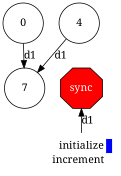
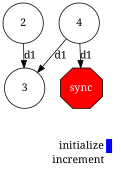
  digraph {
    fontname="Noto Serif"
    labeljust=l
    rankdir=TB
    node [fillcolor="#ffffff" fontcolor="#000000" fontname="Noto Serif" shape=circle style=filled]
    edge [fontname="Noto Serif"]
-   2 [height=0.75 label=0]
-   3 [height=0.75 label=7]
+   2 [height=0.75]
+   3 [height=0.75]
    4 [height=0.75]
    n4 [fillcolor="#ff0000" fontcolor="#FFFFFF" height=0.75 label=sync shape=octagon]
    n5 [height=0.75 label=<       <table border="0" cellpadding="2" cellspacing="0" cellborder="0"> <tr> <td align="right">initialize</td> <td bgcolor="#0000ff">&nbsp;</td> </tr> <tr> <td align="right">increment</td> <td bgcolor="#ffffff">&nbsp;</td> </tr>       </table>     > shape=plaintext fillcolor="" fontcolor="" style=""]
    subgraph sub_1 {
      ranksep=0.20
      2
      3
      4
      n4
    }
    subgraph sub_2 {
      label=Legend
      rank=sink
      ranksep=0.20
      n5
    }
    2 -> 3 [label=d1]
    4 -> 3 [label=d1]
-   n5 -> n4 [label=d1]
+   4 -> n4 [label=d1]
  }
